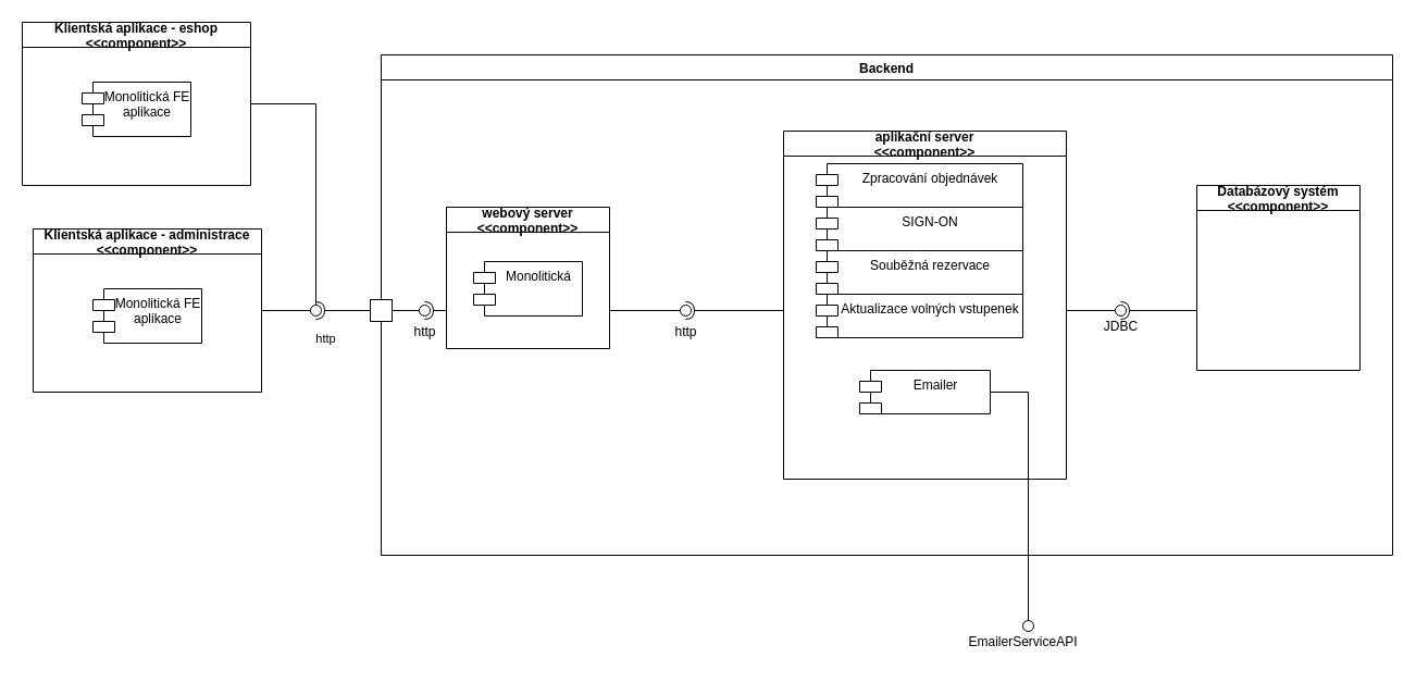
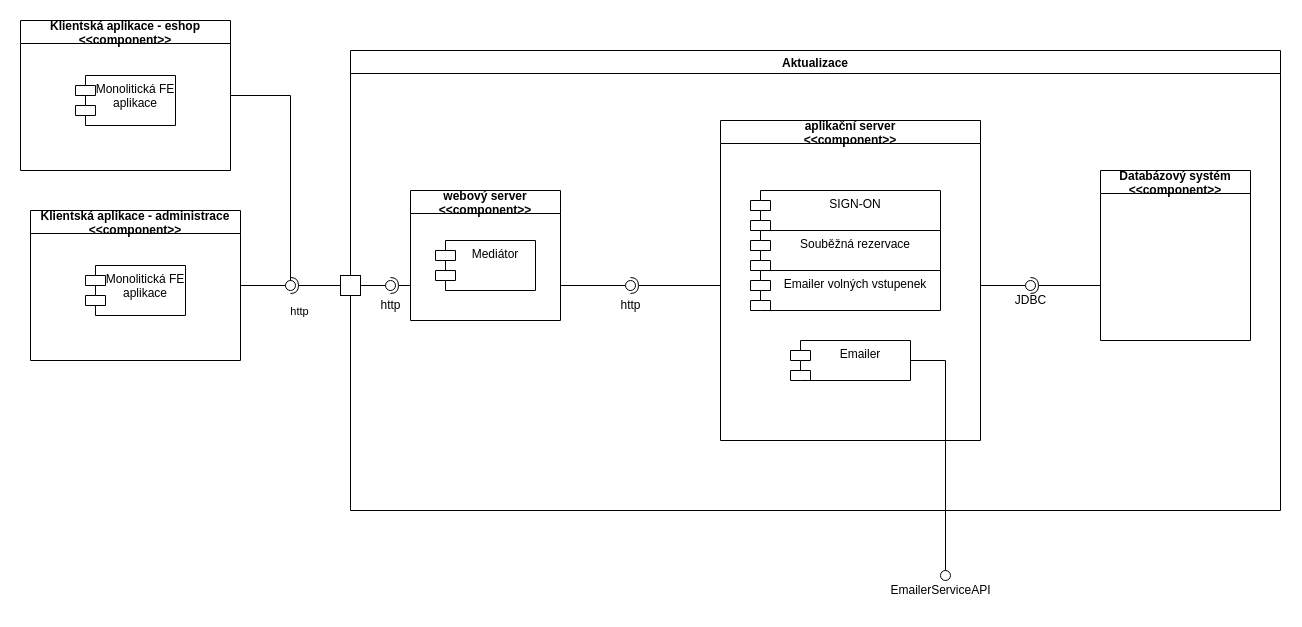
  <mxCell id="0" />
  <mxCell id="1" parent="0" />
- <mxCell id="2" value="Backend" style="swimlane;" vertex="1" parent="1"><mxGeometry x="350" y="50" width="930" height="460" as="geometry" /></mxCell>
+ <mxCell id="2" value="Aktualizace" style="swimlane;" vertex="1" parent="1"><mxGeometry x="350" y="50" width="930" height="460" as="geometry" /></mxCell>
  <mxCell id="3" value="" style="rounded=0;whiteSpace=wrap;html=1;" vertex="1" parent="2"><mxGeometry x="-10" y="225" width="20" height="20" as="geometry" /></mxCell>
  <mxCell id="4" value="webový server&#10;&lt;&lt;component&gt;&gt;" style="swimlane;" vertex="1" parent="2"><mxGeometry x="60" y="140" width="150" height="130" as="geometry" /></mxCell>
- <mxCell id="5" value="Monolitická" style="shape=module;align=left;spacingLeft=20;align=center;verticalAlign=top;" vertex="1" parent="4"><mxGeometry x="25" y="50" width="100" height="50" as="geometry" /></mxCell>
+ <mxCell id="5" value="Mediátor" style="shape=module;align=left;spacingLeft=20;align=center;verticalAlign=top;" vertex="1" parent="4"><mxGeometry x="25" y="50" width="100" height="50" as="geometry" /></mxCell>
  <mxCell id="6" value="" style="rounded=0;orthogonalLoop=1;jettySize=auto;html=1;endArrow=halfCircle;endFill=0;entryX=0.5;entryY=0.5;endSize=6;strokeWidth=1;sketch=0;" edge="1" parent="2" target="7"><mxGeometry relative="1" as="geometry"><mxPoint x="60" y="235" as="sourcePoint" /></mxGeometry></mxCell>
  <mxCell id="7" value="" style="ellipse;whiteSpace=wrap;html=1;align=center;aspect=fixed;resizable=0;points=[];outlineConnect=0;sketch=0;" vertex="1" parent="2"><mxGeometry x="35" y="230" width="10" height="10" as="geometry" /></mxCell>
  <mxCell id="8" value="" style="rounded=0;orthogonalLoop=1;jettySize=auto;html=1;endArrow=none;endFill=0;sketch=0;sourcePerimeterSpacing=0;targetPerimeterSpacing=0;" edge="1" parent="2" target="7"><mxGeometry relative="1" as="geometry"><mxPoint x="10" y="235" as="sourcePoint" /></mxGeometry></mxCell>
  <mxCell id="9" value="http" style="text;html=1;align=center;verticalAlign=middle;resizable=0;points=[];autosize=1;strokeColor=none;fillColor=none;" vertex="1" parent="2"><mxGeometry x="20" y="240" width="40" height="30" as="geometry" /></mxCell>
  <mxCell id="10" value="" style="rounded=0;orthogonalLoop=1;jettySize=auto;html=1;endArrow=none;endFill=0;sketch=0;sourcePerimeterSpacing=0;targetPerimeterSpacing=0;" edge="1" parent="2" target="12"><mxGeometry relative="1" as="geometry"><mxPoint x="210" y="235" as="sourcePoint" /></mxGeometry></mxCell>
  <mxCell id="11" value="" style="rounded=0;orthogonalLoop=1;jettySize=auto;html=1;endArrow=halfCircle;endFill=0;entryX=0.5;entryY=0.5;endSize=6;strokeWidth=1;sketch=0;" edge="1" parent="2" target="12"><mxGeometry relative="1" as="geometry"><mxPoint x="370" y="235" as="sourcePoint" /></mxGeometry></mxCell>
  <mxCell id="12" value="" style="ellipse;whiteSpace=wrap;html=1;align=center;aspect=fixed;resizable=0;points=[];outlineConnect=0;sketch=0;" vertex="1" parent="2"><mxGeometry x="275" y="230" width="10" height="10" as="geometry" /></mxCell>
  <mxCell id="13" value="http" style="text;html=1;align=center;verticalAlign=middle;resizable=0;points=[];autosize=1;strokeColor=none;fillColor=none;" vertex="1" parent="2"><mxGeometry x="260" y="240" width="40" height="30" as="geometry" /></mxCell>
  <mxCell id="14" value="Databázový systém&#10;&lt;&lt;component&gt;&gt;" style="swimlane;" vertex="1" parent="2"><mxGeometry x="750" y="120" width="150" height="170" as="geometry" /></mxCell>
  <mxCell id="15" value="" style="rounded=0;orthogonalLoop=1;jettySize=auto;html=1;endArrow=none;endFill=0;sketch=0;sourcePerimeterSpacing=0;targetPerimeterSpacing=0;" edge="1" target="17" parent="2"><mxGeometry relative="1" as="geometry"><mxPoint x="630" y="235" as="sourcePoint" /></mxGeometry></mxCell>
  <mxCell id="16" value="" style="rounded=0;orthogonalLoop=1;jettySize=auto;html=1;endArrow=halfCircle;endFill=0;entryX=0.5;entryY=0.5;endSize=6;strokeWidth=1;sketch=0;" edge="1" target="17" parent="2"><mxGeometry relative="1" as="geometry"><mxPoint x="750" y="235" as="sourcePoint" /></mxGeometry></mxCell>
  <mxCell id="17" value="" style="ellipse;whiteSpace=wrap;html=1;align=center;aspect=fixed;resizable=0;points=[];outlineConnect=0;sketch=0;" vertex="1" parent="2"><mxGeometry x="675" y="230" width="10" height="10" as="geometry" /></mxCell>
  <mxCell id="18" value="Klientská aplikace - administrace&#10;&lt;&lt;component&gt;&gt;" style="swimlane;" vertex="1" parent="1"><mxGeometry x="30" y="210" width="210" height="150" as="geometry" /></mxCell>
  <mxCell id="19" value="Monolitická FE &#10;aplikace" style="shape=module;align=left;spacingLeft=20;align=center;verticalAlign=top;" vertex="1" parent="18"><mxGeometry x="55" y="55" width="100" height="50" as="geometry" /></mxCell>
  <mxCell id="20" value="" style="rounded=0;orthogonalLoop=1;jettySize=auto;html=1;endArrow=none;endFill=0;sketch=0;sourcePerimeterSpacing=0;targetPerimeterSpacing=0;exitX=1;exitY=0.5;exitDx=0;exitDy=0;" edge="1" parent="1" source="18" target="23"><mxGeometry relative="1" as="geometry"><mxPoint x="270" y="285" as="sourcePoint" /></mxGeometry></mxCell>
  <mxCell id="21" value="" style="rounded=0;orthogonalLoop=1;jettySize=auto;html=1;endArrow=halfCircle;endFill=0;entryX=0.5;entryY=0.5;endSize=6;strokeWidth=1;sketch=0;exitX=0;exitY=0.5;exitDx=0;exitDy=0;" edge="1" parent="1" source="3" target="23"><mxGeometry relative="1" as="geometry"><mxPoint x="330" y="285" as="sourcePoint" /></mxGeometry></mxCell>
  <mxCell id="22" value="http" style="edgeLabel;html=1;align=center;verticalAlign=middle;resizable=0;points=[];" vertex="1" connectable="0" parent="21"><mxGeometry x="0.24" relative="1" as="geometry"><mxPoint x="-11" y="25" as="offset" /></mxGeometry></mxCell>
  <mxCell id="23" value="" style="ellipse;whiteSpace=wrap;html=1;align=center;aspect=fixed;resizable=0;points=[];outlineConnect=0;sketch=0;" vertex="1" parent="1"><mxGeometry x="285" y="280" width="10" height="10" as="geometry" /></mxCell>
  <mxCell id="24" value="aplikační server&#10;&lt;&lt;component&gt;&gt;" style="swimlane;" vertex="1" parent="1"><mxGeometry x="720" y="120" width="260" height="320" as="geometry" /></mxCell>
- <mxCell id="25" value="Zpracování objednávek" style="shape=module;align=left;spacingLeft=20;align=center;verticalAlign=top;" vertex="1" parent="24"><mxGeometry x="30" y="30" width="190" height="40" as="geometry" /></mxCell>
  <mxCell id="26" value="Emailer" style="shape=module;align=left;spacingLeft=20;align=center;verticalAlign=top;" vertex="1" parent="24"><mxGeometry x="70" y="220" width="120" height="40" as="geometry" /></mxCell>
  <mxCell id="27" value="SIGN-ON" style="shape=module;align=left;spacingLeft=20;align=center;verticalAlign=top;" vertex="1" parent="24"><mxGeometry x="30" y="70" width="190" height="40" as="geometry" /></mxCell>
  <mxCell id="28" value="Souběžná rezervace" style="shape=module;align=left;spacingLeft=20;align=center;verticalAlign=top;" vertex="1" parent="24"><mxGeometry x="30" y="110" width="190" height="40" as="geometry" /></mxCell>
- <mxCell id="29" value="Aktualizace volných vstupenek" style="shape=module;align=left;spacingLeft=20;align=center;verticalAlign=top;" vertex="1" parent="24"><mxGeometry x="30" y="150" width="190" height="40" as="geometry" /></mxCell>
+ <mxCell id="29" value="Emailer volných vstupenek" style="shape=module;align=left;spacingLeft=20;align=center;verticalAlign=top;" vertex="1" parent="24"><mxGeometry x="30" y="150" width="190" height="40" as="geometry" /></mxCell>
  <mxCell id="30" value="JDBC" style="text;html=1;align=center;verticalAlign=middle;resizable=0;points=[];autosize=1;strokeColor=none;fillColor=none;" vertex="1" parent="1"><mxGeometry x="1005" y="285" width="50" height="30" as="geometry" /></mxCell>
  <mxCell id="31" value="" style="rounded=0;orthogonalLoop=1;jettySize=auto;html=1;endArrow=none;endFill=0;sketch=0;sourcePerimeterSpacing=0;targetPerimeterSpacing=0;exitX=1;exitY=0.5;exitDx=0;exitDy=0;" edge="1" parent="1" target="32" source="26"><mxGeometry relative="1" as="geometry"><mxPoint x="990" y="295" as="sourcePoint" /><Array as="points"><mxPoint x="945" y="360" /></Array></mxGeometry></mxCell>
  <mxCell id="32" value="" style="ellipse;whiteSpace=wrap;html=1;align=center;aspect=fixed;resizable=0;points=[];outlineConnect=0;sketch=0;" vertex="1" parent="1"><mxGeometry x="940" y="570" width="10" height="10" as="geometry" /></mxCell>
  <mxCell id="33" value="EmailerServiceAPI" style="text;html=1;align=center;verticalAlign=middle;resizable=0;points=[];autosize=1;strokeColor=none;fillColor=none;" vertex="1" parent="1"><mxGeometry x="880" y="575" width="120" height="30" as="geometry" /></mxCell>
  <mxCell id="34" value="Klientská aplikace - eshop&#10;&lt;&lt;component&gt;&gt;" style="swimlane;" vertex="1" parent="1"><mxGeometry x="20" y="20" width="210" height="150" as="geometry" /></mxCell>
  <mxCell id="35" value="Monolitická FE &#10;aplikace" style="shape=module;align=left;spacingLeft=20;align=center;verticalAlign=top;" vertex="1" parent="34"><mxGeometry x="55" y="55" width="100" height="50" as="geometry" /></mxCell>
  <mxCell id="36" value="" style="rounded=0;orthogonalLoop=1;jettySize=auto;html=1;endArrow=none;endFill=0;sketch=0;sourcePerimeterSpacing=0;targetPerimeterSpacing=0;exitX=1;exitY=0.5;exitDx=0;exitDy=0;" edge="1" parent="1" source="34"><mxGeometry relative="1" as="geometry"><mxPoint x="250" y="295" as="sourcePoint" /><mxPoint x="290" y="280" as="targetPoint" /><Array as="points"><mxPoint x="290" y="95" /></Array></mxGeometry></mxCell>
